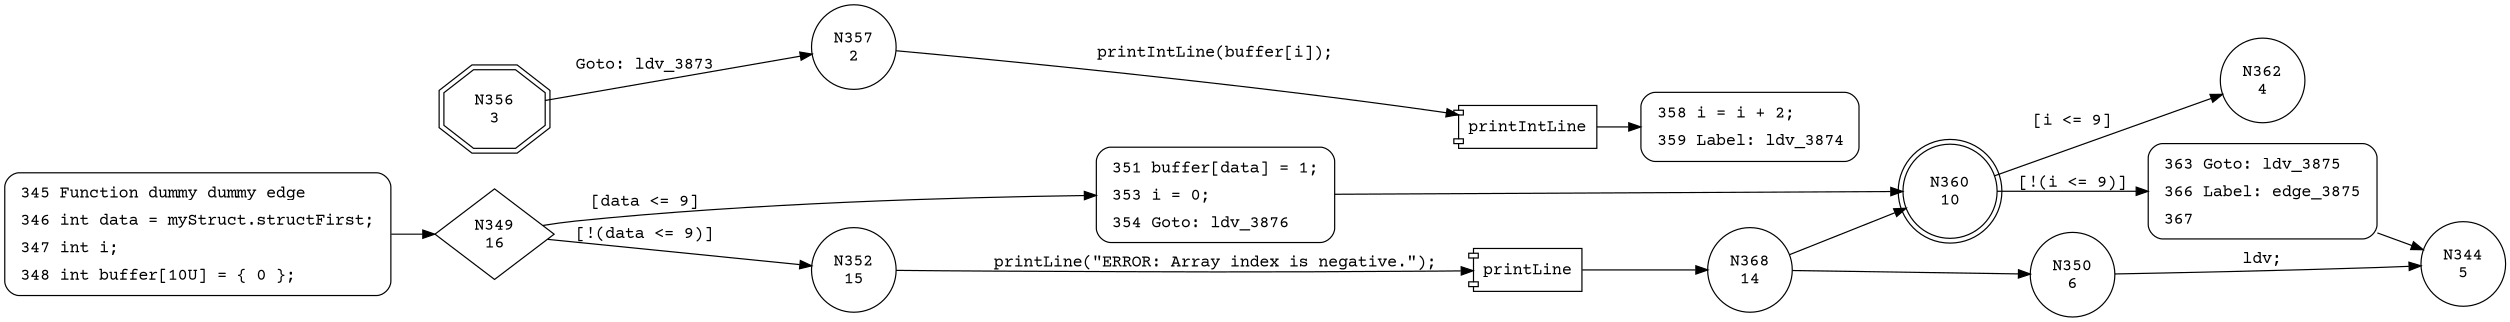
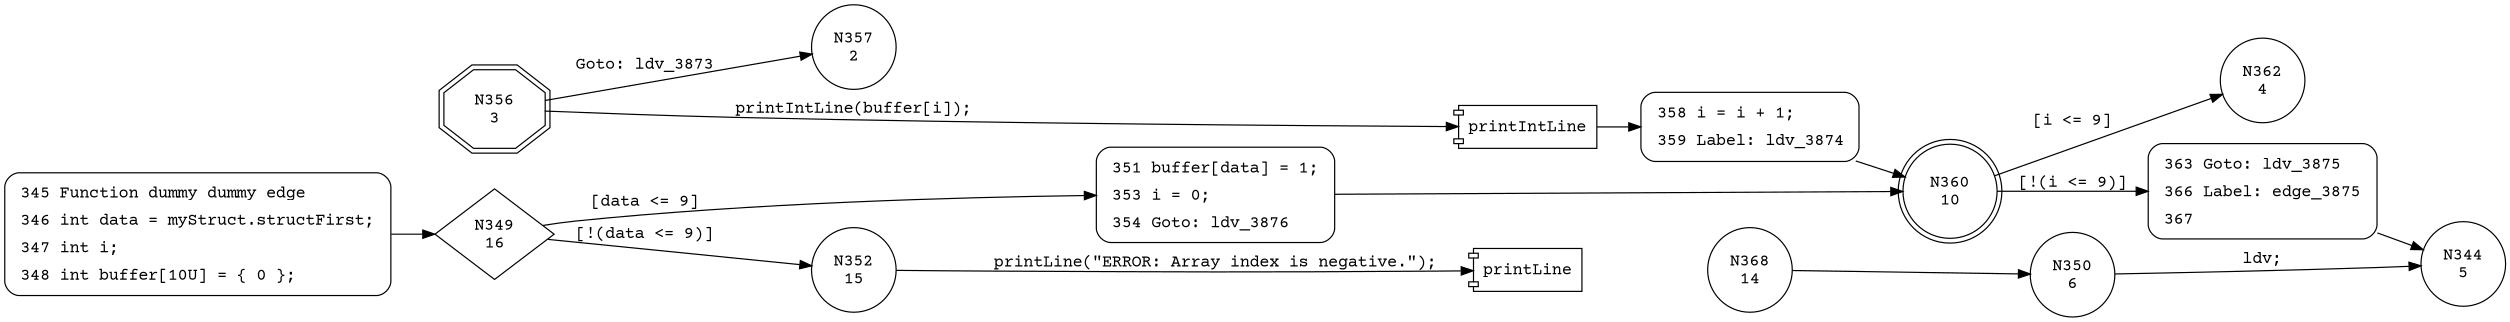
  digraph {
    fontname="Courier Prime"
    rankdir=LR
    node [fontname="Courier Prime" shape=circle]
    edge [fontname="Courier Prime"]
    n1 [label="N349\n16" shape=diamond]
    n2 [fillcolor=white label=<<table border="0" cellborder="0" cellpadding="3" bgcolor="white"><tr><td align="right">351</td><td align="left">buffer[data] = 1;</td></tr><tr><td align="right">353</td><td align="left">i = 0;</td></tr><tr><td align="right">354</td><td align="left">Goto: ldv_3876</td></tr></table>> penwidth=1 shape=Mrecord style="filled,bold"]
    n3 [label="N352\n15"]
    n4 [label="N360\n10" shape=doublecircle]
    n5 [label=printLine shape=component]
    n6 [label="N362\n4"]
    n7 [fillcolor=white label=<<table border="0" cellborder="0" cellpadding="3" bgcolor="white"><tr><td align="right">363</td><td align="left">Goto: ldv_3875</td></tr><tr><td align="right">366</td><td align="left">Label: edge_3875</td></tr><tr><td align="right">367</td><td align="left"></td></tr></table>> penwidth=1 shape=Mrecord style="filled,bold"]
    n8 [label="N368\n14"]
    n9 [label="N350\n6"]
    n10 [label="N344\n5"]
    n11 [label="N356\n3" shape=doubleoctagon]
    n12 [label="N357\n2"]
    n13 [label=printIntLine shape=component]
-   n14 [fillcolor=white label=<<table border="0" cellborder="0" cellpadding="3" bgcolor="white"><tr><td align="right">358</td><td align="left">i = i + 2;</td></tr><tr><td align="right">359</td><td align="left">Label: ldv_3874</td></tr></table>> penwidth=1 shape=Mrecord style="filled,bold"]
+   n14 [fillcolor=white label=<<table border="0" cellborder="0" cellpadding="3" bgcolor="white"><tr><td align="right">358</td><td align="left">i = i + 1;</td></tr><tr><td align="right">359</td><td align="left">Label: ldv_3874</td></tr></table>> penwidth=1 shape=Mrecord style="filled,bold"]
    n15 [fillcolor=white label=<<table border="0" cellborder="0" cellpadding="3" bgcolor="white"><tr><td align="right">345</td><td align="left">Function dummy dummy edge</td></tr><tr><td align="right">346</td><td align="left">int data = myStruct.structFirst;</td></tr><tr><td align="right">347</td><td align="left">int i;</td></tr><tr><td align="right">348</td><td align="left">int buffer[10U] = &#123; 0 &#125;;</td></tr></table>> penwidth=1 shape=Mrecord style="filled,bold"]
    n1 -> n2 [label="[data <= 9]"]
    n1 -> n3 [label="[!(data <= 9)]"]
    n2 -> n4
    n3 -> n5 [label="printLine(\"ERROR: Array index is negative.\");"]
    n4 -> n6 [label="[i <= 9]"]
    n4 -> n7 [label="[!(i <= 9)]"]
-   n5 -> n8
    n7 -> n10
    n8 -> n9
    n9 -> n10 [label="ldv;"]
    n11 -> n12 [label="Goto: ldv_3873"]
-   n12 -> n13 [label="printIntLine(buffer[i]);"]
+   n11 -> n13 [label="printIntLine(buffer[i]);"]
    n13 -> n14
-   n8 -> n4
+   n14 -> n4
    n15 -> n1
  }
